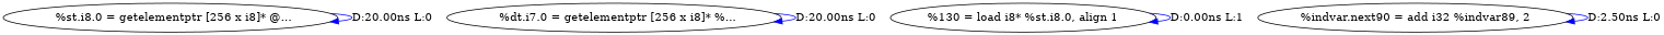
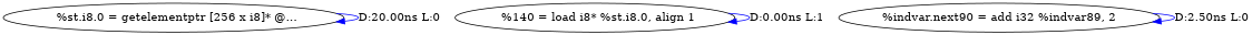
  digraph {
    edge [color=blue]
    n1 [label="  %st.i8.0 = getelementptr [256 x i8]* @..."]
-   n2 [label="  %dt.i7.0 = getelementptr [256 x i8]* %..."]
-   n3 [label="%130 = load i8* %st.i8.0, align 1"]
+   n3 [label="  %140 = load i8* %st.i8.0, align 1"]
    n4 [label="%indvar.next90 = add i32 %indvar89, 2"]
    n1 -> n1 [label="D:20.00ns L:0"]
-   n2 -> n2 [label="D:20.00ns L:0"]
    n3 -> n3 [label="D:0.00ns L:1"]
    n4 -> n4 [label="D:2.50ns L:0"]
  }
